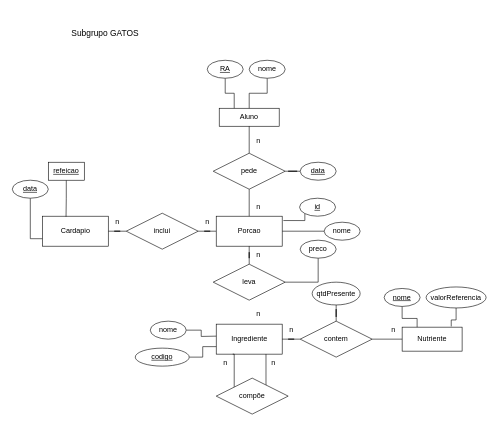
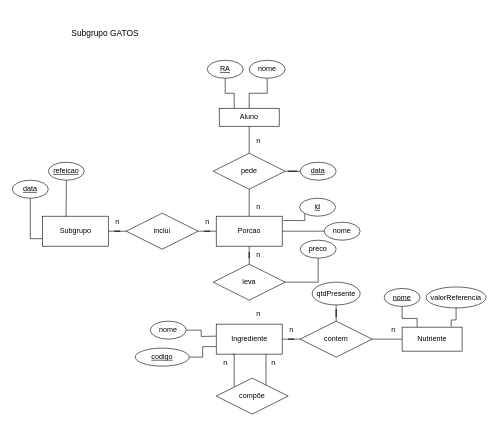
  <mxCell id="0" />
  <mxCell id="1" parent="0" />
  <mxCell id="2" value="Ingrediente" style="html=1;" parent="1" vertex="1"><mxGeometry x="360" y="540" width="110" height="50" as="geometry" /></mxCell>
  <mxCell id="3" style="edgeStyle=orthogonalEdgeStyle;rounded=0;orthogonalLoop=1;jettySize=auto;html=1;endArrow=none;endFill=0;" parent="1" source="4" target="19" edge="1"><mxGeometry relative="1" as="geometry" /></mxCell>
- <mxCell id="4" value="Cardapio" style="html=1;" parent="1" vertex="1"><mxGeometry x="70" y="360" width="110" height="50" as="geometry" /></mxCell>
+ <mxCell id="4" value="Subgrupo" style="html=1;" parent="1" vertex="1"><mxGeometry x="70" y="360" width="110" height="50" as="geometry" /></mxCell>
  <mxCell id="5" style="edgeStyle=orthogonalEdgeStyle;rounded=0;orthogonalLoop=1;jettySize=auto;html=1;entryX=1;entryY=0.5;entryDx=0;entryDy=0;endArrow=none;endFill=0;" parent="1" source="8" target="19" edge="1"><mxGeometry relative="1" as="geometry" /></mxCell>
  <mxCell id="6" style="edgeStyle=orthogonalEdgeStyle;rounded=0;orthogonalLoop=1;jettySize=auto;html=1;entryX=0;entryY=1;entryDx=0;entryDy=0;exitX=1.018;exitY=0.145;exitDx=0;exitDy=0;exitPerimeter=0;endArrow=none;endFill=0;" parent="1" source="8" target="33" edge="1"><mxGeometry relative="1" as="geometry" /></mxCell>
  <mxCell id="7" style="edgeStyle=orthogonalEdgeStyle;rounded=0;orthogonalLoop=1;jettySize=auto;html=1;exitX=1;exitY=0.5;exitDx=0;exitDy=0;entryX=0;entryY=0.5;entryDx=0;entryDy=0;endArrow=none;endFill=0;" parent="1" source="8" target="34" edge="1"><mxGeometry relative="1" as="geometry" /></mxCell>
  <mxCell id="8" value="Porcao" style="html=1;" parent="1" vertex="1"><mxGeometry x="360" y="360" width="110" height="50" as="geometry" /></mxCell>
  <mxCell id="9" style="edgeStyle=orthogonalEdgeStyle;rounded=0;orthogonalLoop=1;jettySize=auto;html=1;endArrow=none;endFill=0;" parent="1" source="11" target="35" edge="1"><mxGeometry relative="1" as="geometry" /></mxCell>
  <mxCell id="10" style="edgeStyle=orthogonalEdgeStyle;rounded=0;orthogonalLoop=1;jettySize=auto;html=1;endArrow=none;endFill=0;" parent="1" source="11" target="8" edge="1"><mxGeometry relative="1" as="geometry" /></mxCell>
  <mxCell id="11" value="leva" style="shape=rhombus;perimeter=rhombusPerimeter;whiteSpace=wrap;html=1;align=center;" parent="1" vertex="1"><mxGeometry x="355" y="440" width="120" height="60" as="geometry" /></mxCell>
  <mxCell id="12" style="edgeStyle=orthogonalEdgeStyle;rounded=0;orthogonalLoop=1;jettySize=auto;html=1;endArrow=none;endFill=0;exitX=0;exitY=0;exitDx=0;exitDy=0;entryX=0.25;entryY=1;entryDx=0;entryDy=0;" parent="1" source="14" target="2" edge="1"><mxGeometry relative="1" as="geometry"><mxPoint x="390" y="600" as="targetPoint" /><Array as="points"><mxPoint x="390" y="590" /></Array></mxGeometry></mxCell>
  <mxCell id="13" style="edgeStyle=orthogonalEdgeStyle;rounded=0;orthogonalLoop=1;jettySize=auto;html=1;endArrow=none;endFill=0;" parent="1" edge="1"><mxGeometry relative="1" as="geometry"><mxPoint x="443" y="650" as="sourcePoint" /><mxPoint x="443" y="590" as="targetPoint" /></mxGeometry></mxCell>
  <mxCell id="14" value="compõe" style="shape=rhombus;perimeter=rhombusPerimeter;whiteSpace=wrap;html=1;align=center;" parent="1" vertex="1"><mxGeometry x="360" y="630" width="120" height="60" as="geometry" /></mxCell>
  <mxCell id="15" value="Nutriente" style="whiteSpace=wrap;html=1;align=center;" parent="1" vertex="1"><mxGeometry x="670" y="545" width="100" height="40" as="geometry" /></mxCell>
  <mxCell id="16" style="edgeStyle=orthogonalEdgeStyle;rounded=0;orthogonalLoop=1;jettySize=auto;html=1;endArrow=none;endFill=0;" parent="1" source="18" target="15" edge="1"><mxGeometry relative="1" as="geometry"><mxPoint x="650" y="565" as="targetPoint" /></mxGeometry></mxCell>
  <mxCell id="17" style="edgeStyle=orthogonalEdgeStyle;rounded=0;orthogonalLoop=1;jettySize=auto;html=1;endArrow=none;endFill=0;" parent="1" source="18" target="2" edge="1"><mxGeometry relative="1" as="geometry" /></mxCell>
  <mxCell id="18" value="contem" style="shape=rhombus;perimeter=rhombusPerimeter;whiteSpace=wrap;html=1;align=center;" parent="1" vertex="1"><mxGeometry x="500" y="535" width="120" height="60" as="geometry" /></mxCell>
  <mxCell id="19" value="inclui" style="shape=rhombus;perimeter=rhombusPerimeter;whiteSpace=wrap;html=1;align=center;" parent="1" vertex="1"><mxGeometry x="210" y="355" width="120" height="60" as="geometry" /></mxCell>
  <mxCell id="20" value="Aluno" style="whiteSpace=wrap;html=1;align=center;" parent="1" vertex="1"><mxGeometry x="365" y="180" width="100" height="30" as="geometry" /></mxCell>
  <mxCell id="21" style="edgeStyle=orthogonalEdgeStyle;rounded=0;orthogonalLoop=1;jettySize=auto;html=1;endArrow=none;endFill=0;" parent="1" source="23" target="20" edge="1"><mxGeometry relative="1" as="geometry"><mxPoint x="415" y="230" as="sourcePoint" /></mxGeometry></mxCell>
  <mxCell id="22" style="edgeStyle=orthogonalEdgeStyle;rounded=0;orthogonalLoop=1;jettySize=auto;html=1;exitX=0.5;exitY=1;exitDx=0;exitDy=0;entryX=0.5;entryY=0;entryDx=0;entryDy=0;endArrow=none;endFill=0;" parent="1" source="23" target="8" edge="1"><mxGeometry relative="1" as="geometry"><mxPoint x="415" y="260" as="targetPoint" /></mxGeometry></mxCell>
  <mxCell id="23" value="pede" style="shape=rhombus;perimeter=rhombusPerimeter;whiteSpace=wrap;html=1;align=center;" parent="1" vertex="1"><mxGeometry x="355" y="255" width="120" height="60" as="geometry" /></mxCell>
  <mxCell id="24" value="&lt;font style=&quot;font-size: 14px;&quot;&gt;Subgrupo GATOS&lt;br style=&quot;font-size: 14px;&quot;&gt;&lt;/font&gt;" style="text;html=1;strokeColor=none;fillColor=none;align=center;verticalAlign=middle;whiteSpace=wrap;rounded=0;fontSize=14;" parent="1" vertex="1"><mxGeometry x="70" y="20" width="210" height="70" as="geometry" /></mxCell>
  <mxCell id="25" style="edgeStyle=orthogonalEdgeStyle;rounded=0;orthogonalLoop=1;jettySize=auto;html=1;endArrow=none;endFill=0;" parent="1" source="26" target="20" edge="1"><mxGeometry relative="1" as="geometry" /></mxCell>
  <mxCell id="26" value="nome" style="ellipse;whiteSpace=wrap;html=1;" parent="1" vertex="1"><mxGeometry x="415" y="100" width="60" height="30" as="geometry" /></mxCell>
  <mxCell id="27" style="edgeStyle=orthogonalEdgeStyle;rounded=0;orthogonalLoop=1;jettySize=auto;html=1;entryX=0.25;entryY=0;entryDx=0;entryDy=0;strokeColor=default;endArrow=none;endFill=0;" parent="1" source="28" target="20" edge="1"><mxGeometry relative="1" as="geometry" /></mxCell>
  <mxCell id="28" value="RA" style="ellipse;whiteSpace=wrap;html=1;fontStyle=4" parent="1" vertex="1"><mxGeometry x="345" y="100" width="60" height="30" as="geometry" /></mxCell>
  <mxCell id="29" style="edgeStyle=orthogonalEdgeStyle;rounded=0;orthogonalLoop=1;jettySize=auto;html=1;entryX=0;entryY=0.75;entryDx=0;entryDy=0;endArrow=none;endFill=0;" parent="1" source="30" target="4" edge="1"><mxGeometry relative="1" as="geometry" /></mxCell>
  <mxCell id="30" value="data" style="ellipse;whiteSpace=wrap;html=1;fontStyle=4" parent="1" vertex="1"><mxGeometry x="20" y="300" width="60" height="30" as="geometry" /></mxCell>
  <mxCell id="31" style="edgeStyle=orthogonalEdgeStyle;rounded=0;orthogonalLoop=1;jettySize=auto;html=1;endArrow=none;endFill=0;entryX=0.36;entryY=0.016;entryDx=0;entryDy=0;entryPerimeter=0;" parent="1" source="32" target="4" edge="1"><mxGeometry relative="1" as="geometry"><mxPoint x="111" y="360" as="targetPoint" /></mxGeometry></mxCell>
- <mxCell id="32" value="refeicao" style="whiteSpace=wrap;html=1;fontStyle=4;rounded=0;" parent="1" vertex="1"><mxGeometry x="80" y="270" width="60" height="30" as="geometry" /></mxCell>
+ <mxCell id="32" value="refeicao" style="ellipse;whiteSpace=wrap;html=1;fontStyle=4" parent="1" vertex="1"><mxGeometry x="80" y="270" width="60" height="30" as="geometry" /></mxCell>
  <mxCell id="33" value="id" style="ellipse;whiteSpace=wrap;html=1;fontStyle=4" parent="1" vertex="1"><mxGeometry x="499" y="330" width="60" height="30" as="geometry" /></mxCell>
  <mxCell id="34" value="nome" style="ellipse;whiteSpace=wrap;html=1;fontStyle=0" parent="1" vertex="1"><mxGeometry x="540" y="370" width="60" height="30" as="geometry" /></mxCell>
  <mxCell id="35" value="preco" style="ellipse;whiteSpace=wrap;html=1;fontStyle=0" parent="1" vertex="1"><mxGeometry x="500" y="400" width="60" height="30" as="geometry" /></mxCell>
  <mxCell id="36" style="edgeStyle=orthogonalEdgeStyle;rounded=0;orthogonalLoop=1;jettySize=auto;html=1;entryX=0.5;entryY=0;entryDx=0;entryDy=0;endArrow=none;endFill=0;" parent="1" source="37" target="18" edge="1"><mxGeometry relative="1" as="geometry" /></mxCell>
  <mxCell id="37" value="qtdPresente" style="ellipse;whiteSpace=wrap;html=1;fontStyle=0" parent="1" vertex="1"><mxGeometry x="520" y="470" width="80" height="38" as="geometry" /></mxCell>
  <mxCell id="38" style="edgeStyle=orthogonalEdgeStyle;rounded=0;orthogonalLoop=1;jettySize=auto;html=1;endArrow=none;endFill=0;entryX=0.819;entryY=-0.03;entryDx=0;entryDy=0;entryPerimeter=0;" parent="1" source="39" target="15" edge="1"><mxGeometry relative="1" as="geometry" /></mxCell>
  <mxCell id="39" value="valorReferencia" style="ellipse;whiteSpace=wrap;html=1;fontStyle=0" parent="1" vertex="1"><mxGeometry x="710" y="478" width="100" height="35" as="geometry" /></mxCell>
  <mxCell id="40" style="edgeStyle=orthogonalEdgeStyle;rounded=0;orthogonalLoop=1;jettySize=auto;html=1;entryX=0.25;entryY=0;entryDx=0;entryDy=0;endArrow=none;endFill=0;" parent="1" source="41" target="15" edge="1"><mxGeometry relative="1" as="geometry" /></mxCell>
  <mxCell id="41" value="nome" style="ellipse;whiteSpace=wrap;html=1;fontStyle=4" parent="1" vertex="1"><mxGeometry x="640" y="480.5" width="60" height="30" as="geometry" /></mxCell>
  <mxCell id="42" style="edgeStyle=orthogonalEdgeStyle;rounded=0;orthogonalLoop=1;jettySize=auto;html=1;endArrow=none;endFill=0;" parent="1" source="43" edge="1"><mxGeometry relative="1" as="geometry"><mxPoint x="360" y="560" as="targetPoint" /></mxGeometry></mxCell>
  <mxCell id="43" value="nome" style="ellipse;whiteSpace=wrap;html=1;fontStyle=0" parent="1" vertex="1"><mxGeometry x="250" y="535" width="60" height="30" as="geometry" /></mxCell>
  <mxCell id="44" style="edgeStyle=orthogonalEdgeStyle;rounded=0;orthogonalLoop=1;jettySize=auto;html=1;entryX=0;entryY=0.75;entryDx=0;entryDy=0;endArrow=none;endFill=0;" parent="1" source="45" target="2" edge="1"><mxGeometry relative="1" as="geometry" /></mxCell>
  <mxCell id="45" value="codigo" style="ellipse;whiteSpace=wrap;html=1;fontStyle=4" parent="1" vertex="1"><mxGeometry x="225" y="580" width="90" height="30" as="geometry" /></mxCell>
  <mxCell id="46" value="n" style="text;html=1;align=center;verticalAlign=middle;resizable=0;points=[];autosize=1;strokeColor=none;fillColor=none;" parent="1" vertex="1"><mxGeometry x="415" y="220" width="30" height="30" as="geometry" /></mxCell>
  <mxCell id="47" value="n" style="text;html=1;align=center;verticalAlign=middle;resizable=0;points=[];autosize=1;strokeColor=none;fillColor=none;" parent="1" vertex="1"><mxGeometry x="415" y="330" width="30" height="30" as="geometry" /></mxCell>
  <mxCell id="48" value="n" style="text;html=1;align=center;verticalAlign=middle;resizable=0;points=[];autosize=1;strokeColor=none;fillColor=none;" parent="1" vertex="1"><mxGeometry x="330" y="355" width="30" height="30" as="geometry" /></mxCell>
  <mxCell id="49" value="n" style="text;html=1;align=center;verticalAlign=middle;resizable=0;points=[];autosize=1;strokeColor=none;fillColor=none;" parent="1" vertex="1"><mxGeometry x="180" y="355" width="30" height="30" as="geometry" /></mxCell>
  <mxCell id="50" value="n" style="text;html=1;align=center;verticalAlign=middle;resizable=0;points=[];autosize=1;strokeColor=none;fillColor=none;" parent="1" vertex="1"><mxGeometry x="415" y="410" width="30" height="30" as="geometry" /></mxCell>
  <mxCell id="51" value="n" style="text;html=1;align=center;verticalAlign=middle;resizable=0;points=[];autosize=1;strokeColor=none;fillColor=none;" parent="1" vertex="1"><mxGeometry x="415" y="508" width="30" height="30" as="geometry" /></mxCell>
  <mxCell id="52" value="n" style="text;html=1;align=center;verticalAlign=middle;resizable=0;points=[];autosize=1;strokeColor=none;fillColor=none;" parent="1" vertex="1"><mxGeometry x="360" y="590" width="30" height="30" as="geometry" /></mxCell>
  <mxCell id="53" value="n" style="text;html=1;align=center;verticalAlign=middle;resizable=0;points=[];autosize=1;strokeColor=none;fillColor=none;" parent="1" vertex="1"><mxGeometry x="440" y="590" width="30" height="30" as="geometry" /></mxCell>
  <mxCell id="54" value="n" style="text;html=1;align=center;verticalAlign=middle;resizable=0;points=[];autosize=1;strokeColor=none;fillColor=none;" parent="1" vertex="1"><mxGeometry x="470" y="535" width="30" height="30" as="geometry" /></mxCell>
  <mxCell id="55" value="n" style="text;html=1;align=center;verticalAlign=middle;resizable=0;points=[];autosize=1;strokeColor=none;fillColor=none;" parent="1" vertex="1"><mxGeometry x="640" y="535" width="30" height="30" as="geometry" /></mxCell>
  <mxCell id="56" style="edgeStyle=orthogonalEdgeStyle;rounded=0;orthogonalLoop=1;jettySize=auto;html=1;endArrow=none;endFill=0;" parent="1" source="57" target="23" edge="1"><mxGeometry relative="1" as="geometry" /></mxCell>
  <mxCell id="57" value="data" style="ellipse;whiteSpace=wrap;html=1;fontStyle=4" parent="1" vertex="1"><mxGeometry x="500" y="270" width="60" height="30" as="geometry" /></mxCell>
